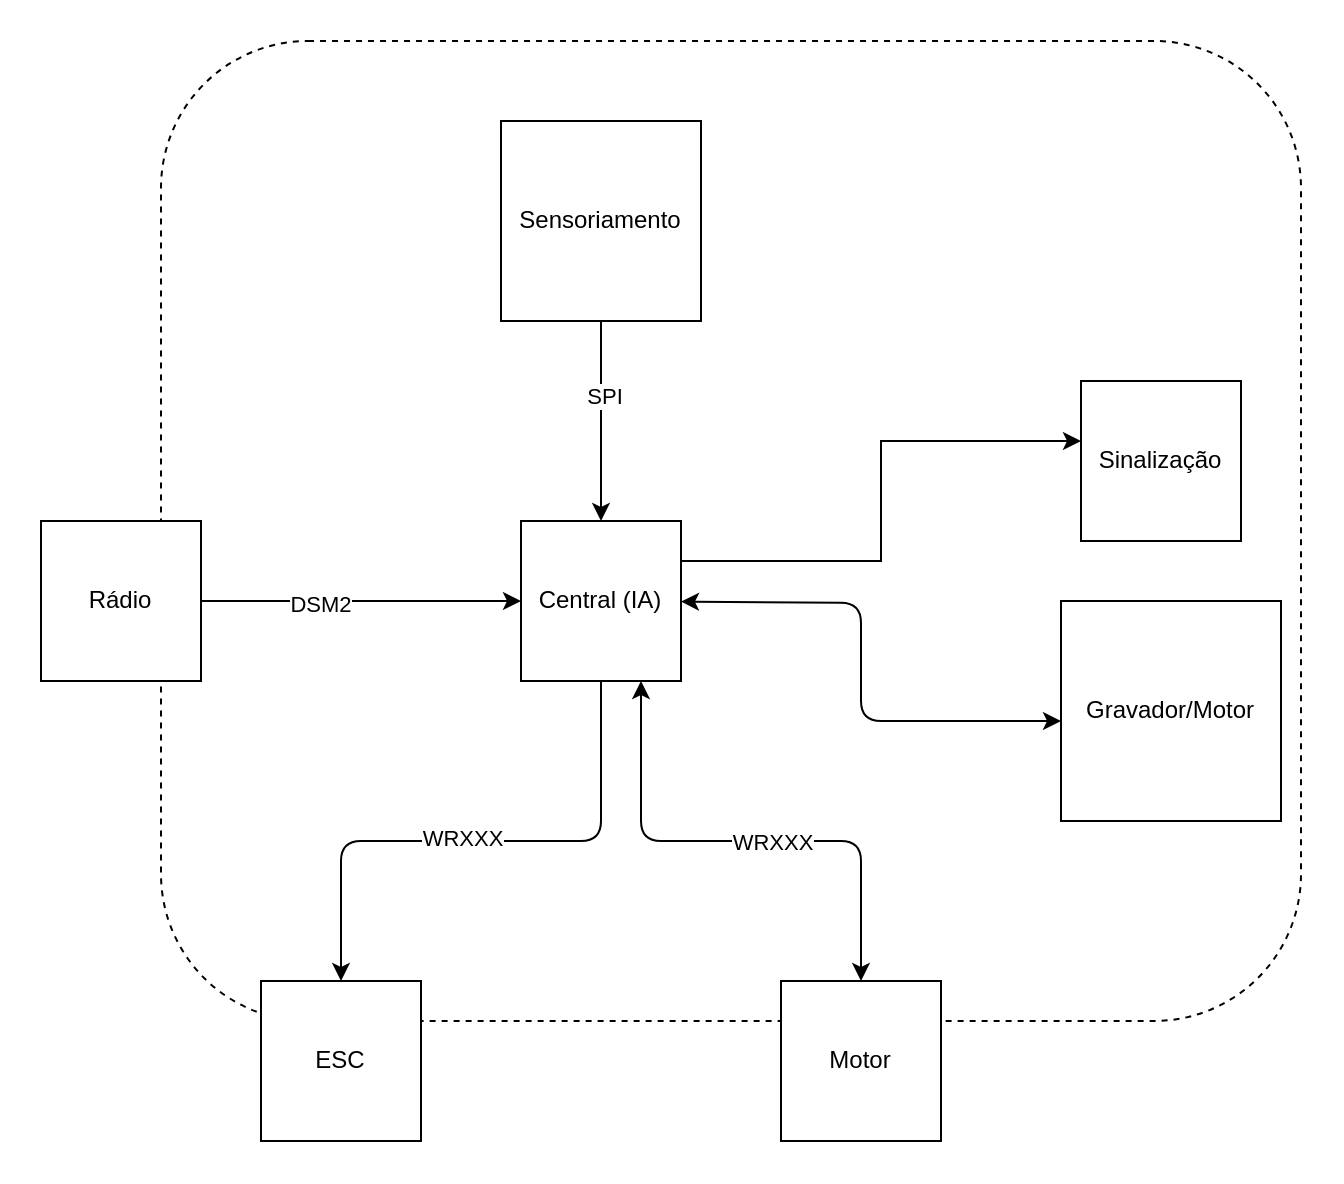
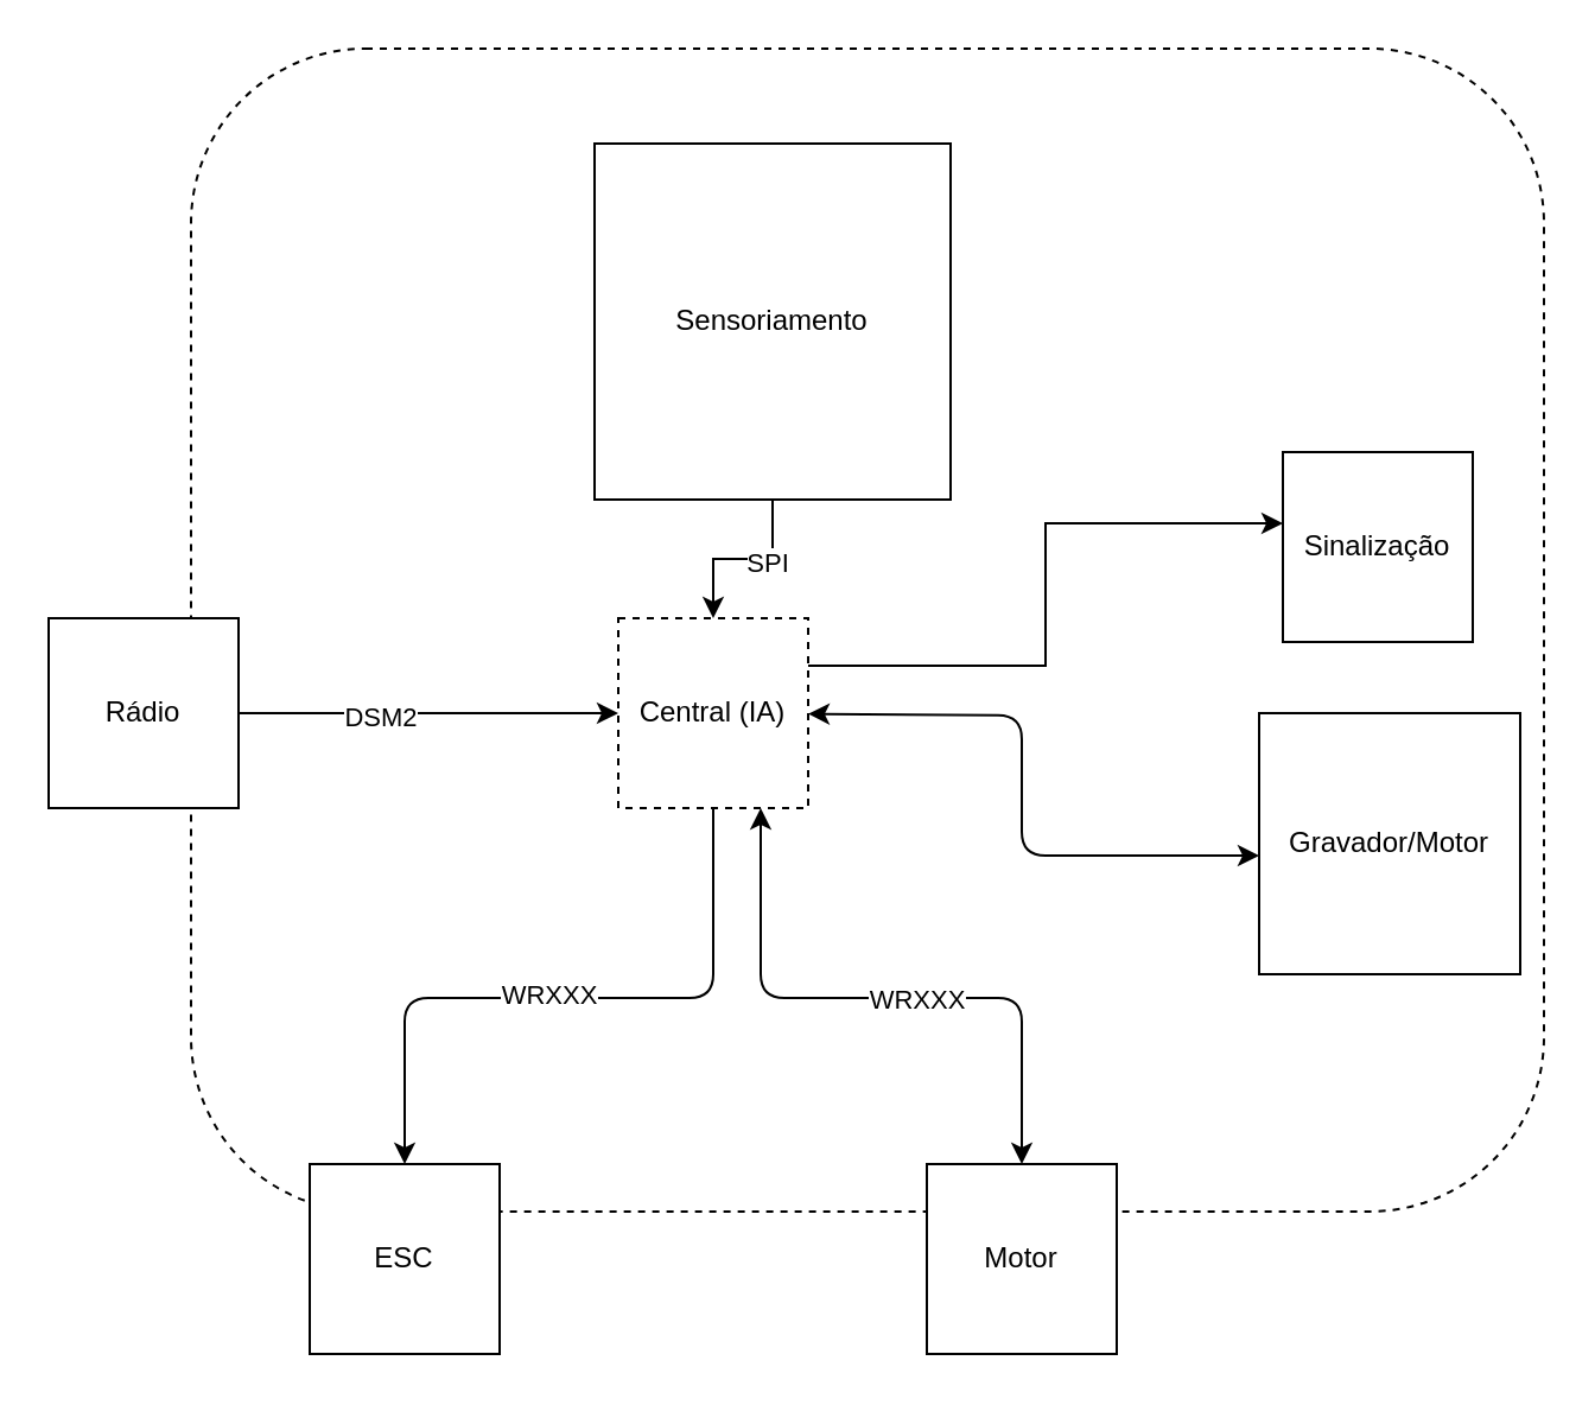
  <mxCell id="0" />
  <mxCell id="1" parent="0" />
  <mxCell id="2" value="" style="rounded=1;whiteSpace=wrap;html=1;dashed=1;" vertex="1" parent="1"><mxGeometry x="80" y="20" width="570" height="490" as="geometry" /></mxCell>
  <mxCell id="3" style="edgeStyle=orthogonalEdgeStyle;rounded=0;orthogonalLoop=1;jettySize=auto;html=1;" edge="1" parent="1" source="4" target="17"><mxGeometry relative="1" as="geometry"><Array as="points"><mxPoint x="440" y="280" /><mxPoint x="440" y="220" /></Array></mxGeometry></mxCell>
- <mxCell id="4" value="Central (IA)" style="whiteSpace=wrap;html=1;aspect=fixed;" vertex="1" parent="1"><mxGeometry x="260" y="260" width="80" height="80" as="geometry" /></mxCell>
+ <mxCell id="4" value="Central (IA)" style="whiteSpace=wrap;html=1;aspect=fixed;dashed=1;" vertex="1" parent="1"><mxGeometry x="260" y="260" width="80" height="80" as="geometry" /></mxCell>
  <mxCell id="5" style="edgeStyle=orthogonalEdgeStyle;rounded=0;orthogonalLoop=1;jettySize=auto;html=1;" edge="1" parent="1" source="7" target="4"><mxGeometry relative="1" as="geometry" /></mxCell>
  <mxCell id="6" value="SPI" style="edgeLabel;html=1;align=center;verticalAlign=middle;resizable=0;points=[];" vertex="1" connectable="0" parent="5"><mxGeometry x="-0.252" y="1" relative="1" as="geometry"><mxPoint as="offset" /></mxGeometry></mxCell>
- <mxCell id="7" value="Sensoriamento" style="whiteSpace=wrap;html=1;aspect=fixed;" vertex="1" parent="1"><mxGeometry x="250" y="60" width="100" height="100" as="geometry" /></mxCell>
+ <mxCell id="7" value="Sensoriamento" style="whiteSpace=wrap;html=1;aspect=fixed;" vertex="1" parent="1"><mxGeometry x="250" y="60" width="150" height="150" as="geometry" /></mxCell>
  <mxCell id="8" style="edgeStyle=orthogonalEdgeStyle;rounded=0;orthogonalLoop=1;jettySize=auto;html=1;" edge="1" parent="1" source="10" target="4"><mxGeometry relative="1" as="geometry" /></mxCell>
  <mxCell id="9" value="DSM2" style="edgeLabel;html=1;align=center;verticalAlign=middle;resizable=0;points=[];" vertex="1" connectable="0" parent="8"><mxGeometry x="-0.263" y="-1" relative="1" as="geometry"><mxPoint as="offset" /></mxGeometry></mxCell>
  <mxCell id="10" value="Rádio" style="whiteSpace=wrap;html=1;aspect=fixed;" vertex="1" parent="1"><mxGeometry x="20" y="260" width="80" height="80" as="geometry" /></mxCell>
  <mxCell id="11" value="ESC" style="whiteSpace=wrap;html=1;aspect=fixed;" vertex="1" parent="1"><mxGeometry x="130" y="490" width="80" height="80" as="geometry" /></mxCell>
  <mxCell id="12" value="Motor" style="whiteSpace=wrap;html=1;aspect=fixed;" vertex="1" parent="1"><mxGeometry x="390" y="490" width="80" height="80" as="geometry" /></mxCell>
  <mxCell id="13" value="" style="endArrow=none;startArrow=classic;html=1;exitX=0.5;exitY=0;exitDx=0;exitDy=0;" edge="1" parent="1" source="11" target="4"><mxGeometry width="50" height="50" relative="1" as="geometry"><mxPoint x="370" y="400" as="sourcePoint" /><mxPoint x="420" y="350" as="targetPoint" /><Array as="points"><mxPoint x="170" y="420" /><mxPoint x="300" y="420" /></Array></mxGeometry></mxCell>
  <mxCell id="14" value="WRXXX" style="edgeLabel;html=1;align=center;verticalAlign=middle;resizable=0;points=[];" vertex="1" connectable="0" parent="13"><mxGeometry x="-0.193" y="2" relative="1" as="geometry"><mxPoint x="17" as="offset" /></mxGeometry></mxCell>
  <mxCell id="15" value="" style="endArrow=classic;startArrow=classic;html=1;entryX=0.75;entryY=1;entryDx=0;entryDy=0;" edge="1" parent="1" source="12" target="4"><mxGeometry width="50" height="50" relative="1" as="geometry"><mxPoint x="350" y="450" as="sourcePoint" /><mxPoint x="400" y="400" as="targetPoint" /><Array as="points"><mxPoint x="430" y="420" /><mxPoint x="320" y="420" /></Array></mxGeometry></mxCell>
  <mxCell id="16" value="WRXXX" style="edgeLabel;html=1;align=center;verticalAlign=middle;resizable=0;points=[];" vertex="1" connectable="0" parent="15"><mxGeometry x="-0.115" relative="1" as="geometry"><mxPoint as="offset" /></mxGeometry></mxCell>
  <mxCell id="17" value="Sinalização" style="whiteSpace=wrap;html=1;aspect=fixed;" vertex="1" parent="1"><mxGeometry x="540" y="190" width="80" height="80" as="geometry" /></mxCell>
  <mxCell id="18" value="Gravador/Motor" style="whiteSpace=wrap;html=1;aspect=fixed;" vertex="1" parent="1"><mxGeometry x="530" y="300" width="110" height="110" as="geometry" /></mxCell>
  <mxCell id="19" value="" style="endArrow=classic;startArrow=classic;html=1;" edge="1" parent="1" target="4"><mxGeometry width="50" height="50" relative="1" as="geometry"><mxPoint x="530" y="360" as="sourcePoint" /><mxPoint x="420" y="350" as="targetPoint" /><Array as="points"><mxPoint x="430" y="360" /><mxPoint x="430" y="301" /></Array></mxGeometry></mxCell>
